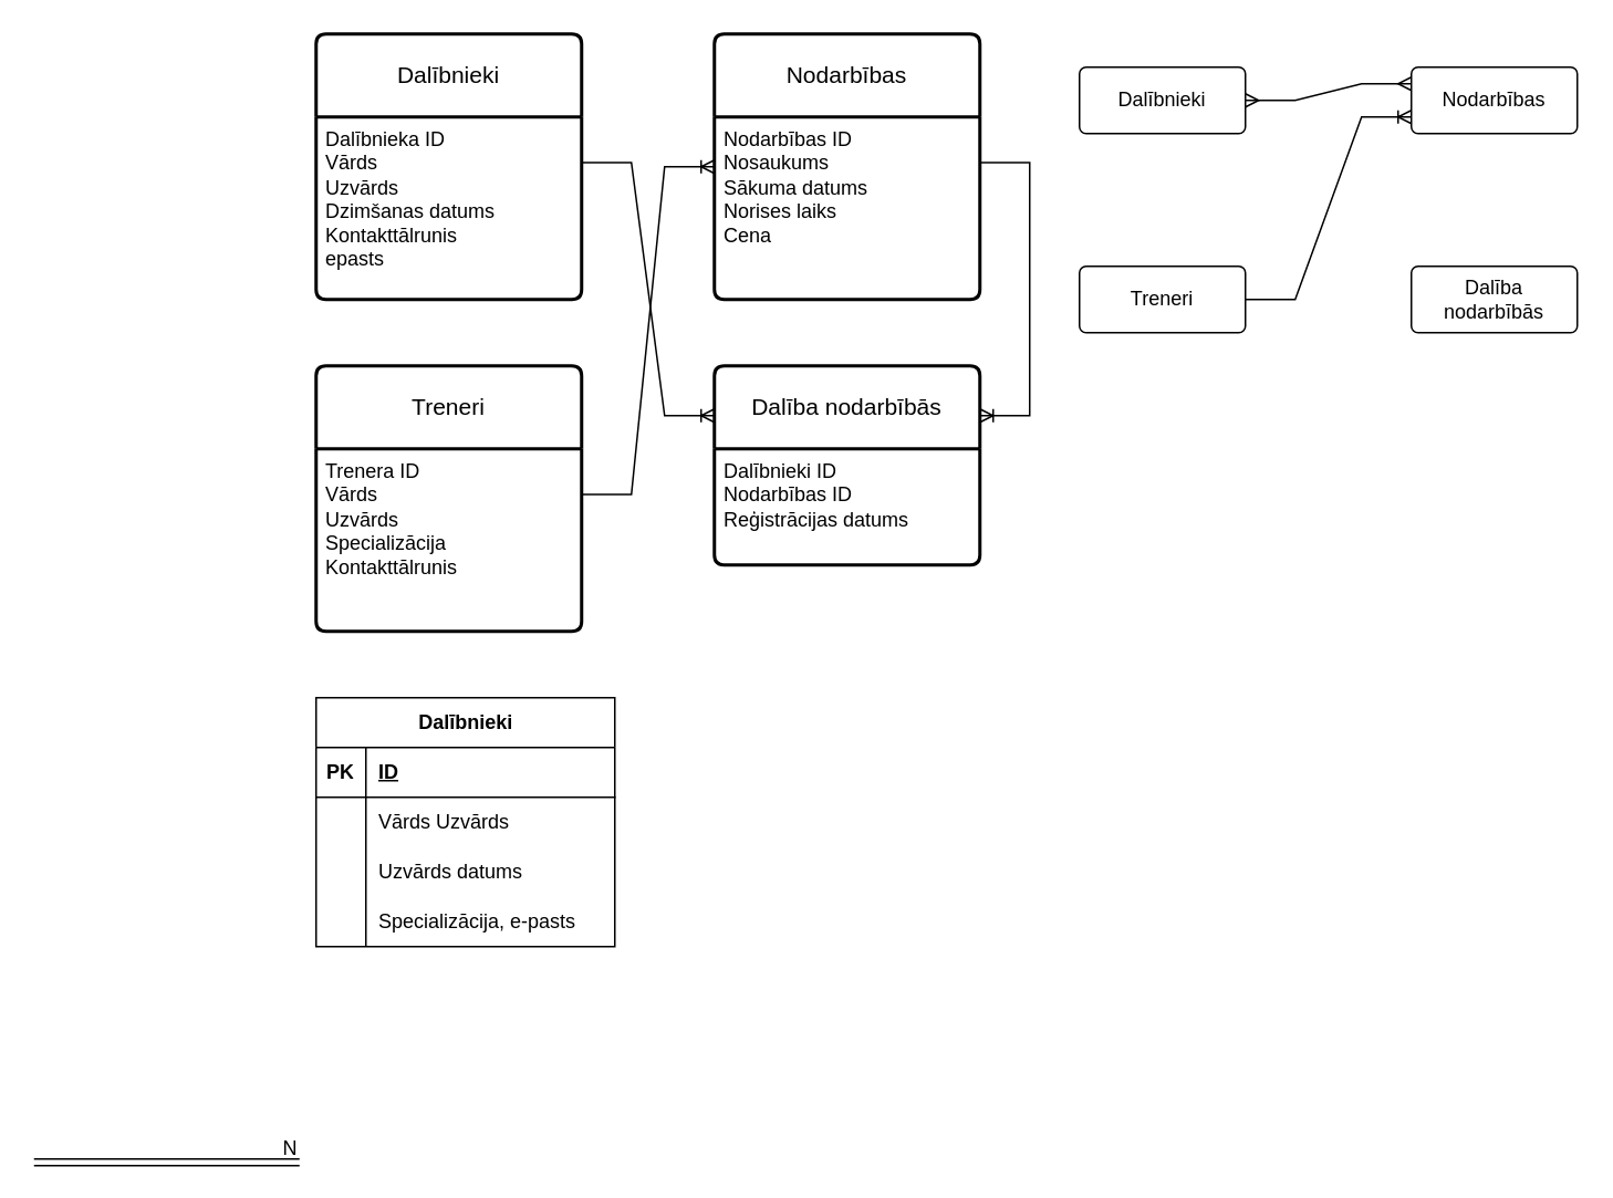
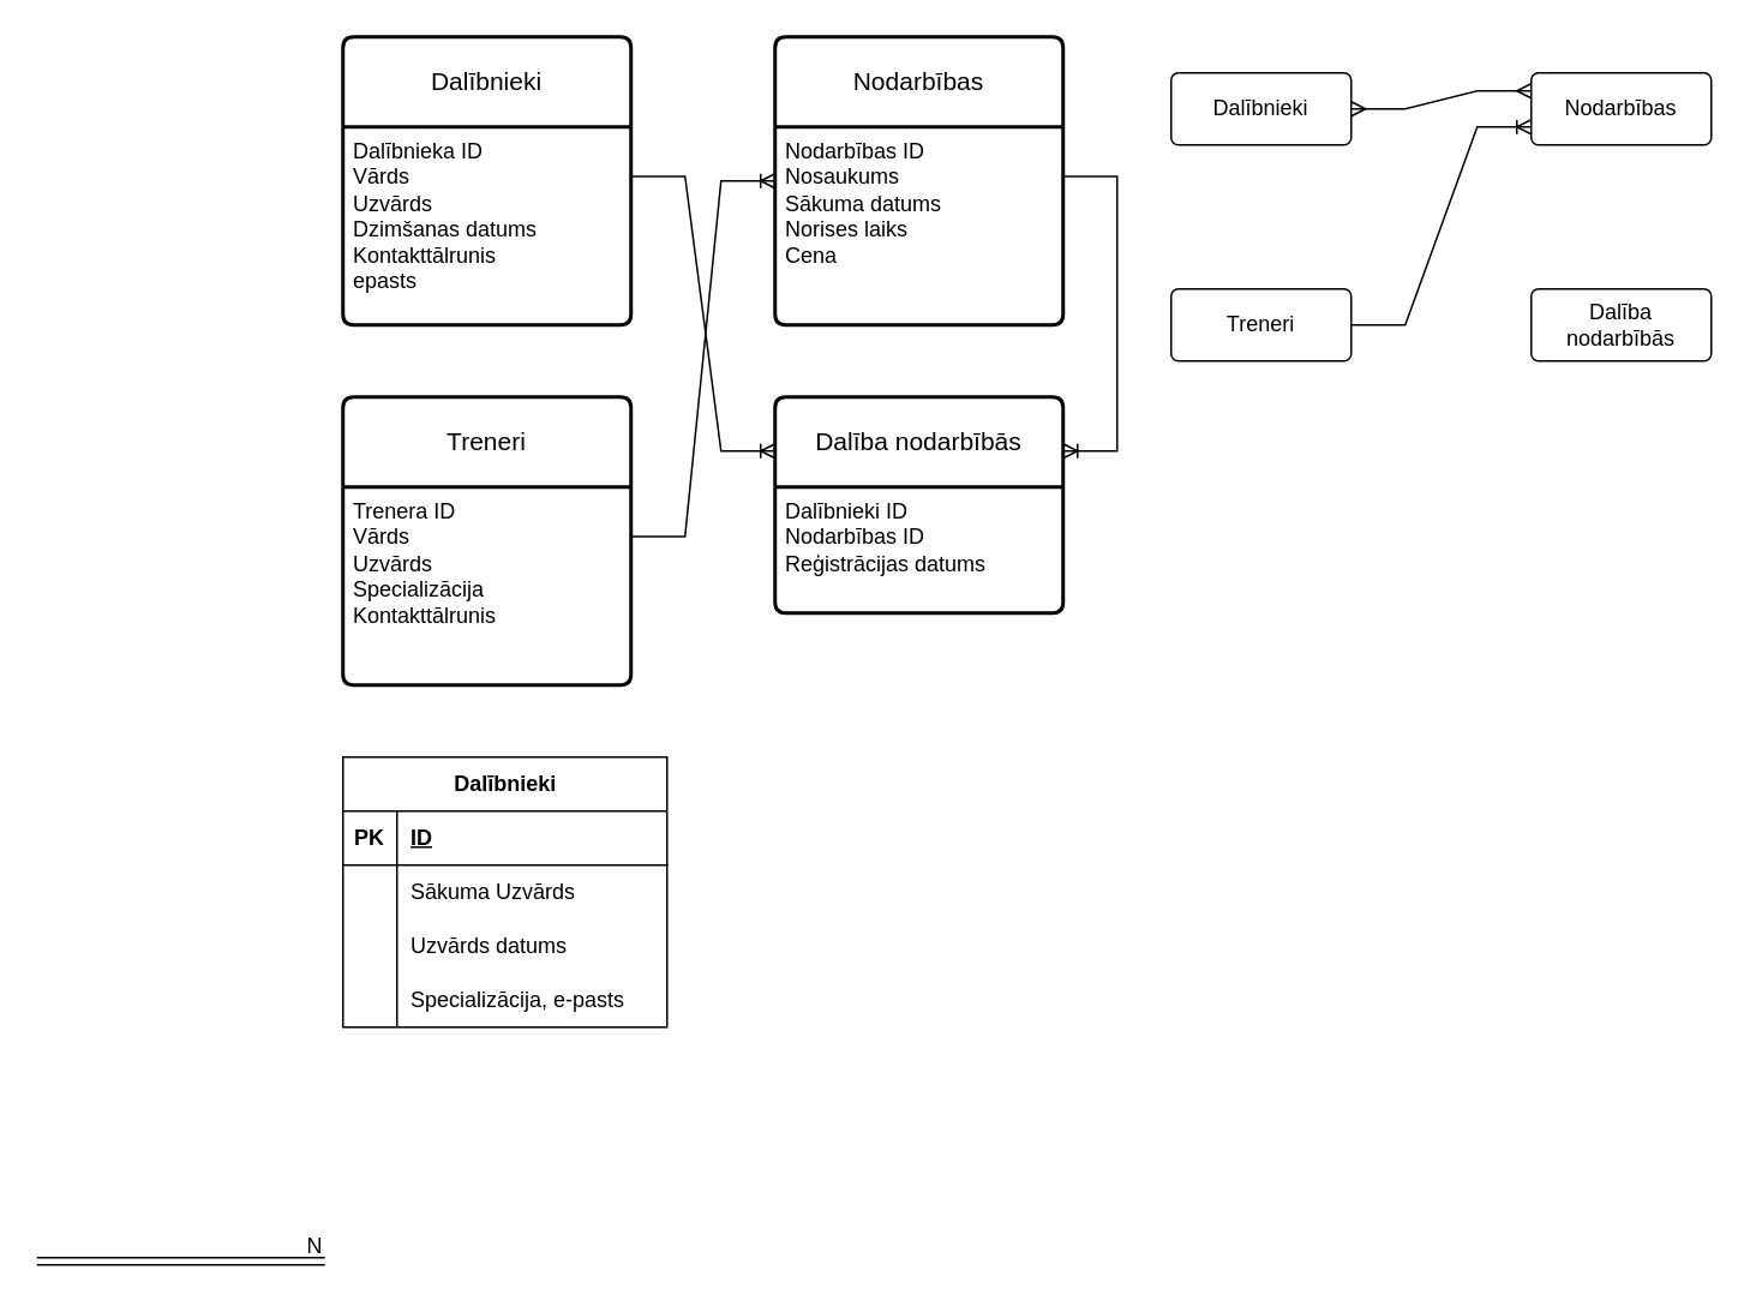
  <mxCell id="0" />
  <mxCell id="1" parent="0" />
  <mxCell id="2" value="Dalībnieki" style="swimlane;childLayout=stackLayout;horizontal=1;startSize=50;horizontalStack=0;rounded=1;fontSize=14;fontStyle=0;strokeWidth=2;resizeParent=0;resizeLast=1;shadow=0;dashed=0;align=center;arcSize=4;whiteSpace=wrap;html=1;" vertex="1" parent="1"><mxGeometry x="190" y="20" width="160" height="160" as="geometry" /></mxCell>
  <mxCell id="3" value="&lt;div&gt;Dalībnieka ID&lt;/div&gt;&lt;div&gt;Vārds&lt;/div&gt;&lt;div&gt;Uzvārds&lt;/div&gt;&lt;div&gt;Dzimšanas datums&lt;/div&gt;&lt;div&gt;Kontakttālrunis&lt;/div&gt;&lt;div&gt;epasts&lt;br&gt;&lt;/div&gt;&lt;div&gt;&lt;br&gt;&lt;/div&gt;" style="align=left;strokeColor=none;fillColor=none;spacingLeft=4;fontSize=12;verticalAlign=top;resizable=0;rotatable=0;part=1;html=1;" vertex="1" parent="2"><mxGeometry y="50" width="160" height="110" as="geometry" /></mxCell>
  <mxCell id="4" value="Treneri" style="swimlane;childLayout=stackLayout;horizontal=1;startSize=50;horizontalStack=0;rounded=1;fontSize=14;fontStyle=0;strokeWidth=2;resizeParent=0;resizeLast=1;shadow=0;dashed=0;align=center;arcSize=4;whiteSpace=wrap;html=1;" vertex="1" parent="1"><mxGeometry x="190" y="220" width="160" height="160" as="geometry" /></mxCell>
  <mxCell id="5" value="&lt;div&gt;Trenera ID&lt;/div&gt;&lt;div&gt;Vārds&lt;/div&gt;&lt;div&gt;Uzvārds&lt;/div&gt;&lt;div&gt;Specializācija&lt;br&gt;&lt;/div&gt;&lt;div&gt;Kontakttālrunis&lt;/div&gt;&lt;div&gt;&lt;br&gt;&lt;/div&gt;" style="align=left;strokeColor=none;fillColor=none;spacingLeft=4;fontSize=12;verticalAlign=top;resizable=0;rotatable=0;part=1;html=1;" vertex="1" parent="4"><mxGeometry y="50" width="160" height="110" as="geometry" /></mxCell>
  <mxCell id="6" value="Nodarbības" style="swimlane;childLayout=stackLayout;horizontal=1;startSize=50;horizontalStack=0;rounded=1;fontSize=14;fontStyle=0;strokeWidth=2;resizeParent=0;resizeLast=1;shadow=0;dashed=0;align=center;arcSize=4;whiteSpace=wrap;html=1;" vertex="1" parent="1"><mxGeometry x="430" y="20" width="160" height="160" as="geometry" /></mxCell>
  <mxCell id="7" value="&lt;div&gt;Nodarbības ID&lt;/div&gt;&lt;div&gt;Nosaukums&lt;/div&gt;&lt;div&gt;Sākuma datums&lt;/div&gt;&lt;div&gt;Norises laiks&lt;/div&gt;&lt;div&gt;Cena&lt;br&gt;&lt;/div&gt;" style="align=left;strokeColor=none;fillColor=none;spacingLeft=4;fontSize=12;verticalAlign=top;resizable=0;rotatable=0;part=1;html=1;" vertex="1" parent="6"><mxGeometry y="50" width="160" height="110" as="geometry" /></mxCell>
  <mxCell id="8" value="Dalība nodarbībās" style="swimlane;childLayout=stackLayout;horizontal=1;startSize=50;horizontalStack=0;rounded=1;fontSize=14;fontStyle=0;strokeWidth=2;resizeParent=0;resizeLast=1;shadow=0;dashed=0;align=center;arcSize=4;whiteSpace=wrap;html=1;" vertex="1" parent="1"><mxGeometry x="430" y="220" width="160" height="120" as="geometry" /></mxCell>
  <mxCell id="9" value="&lt;div&gt;Dalībnieki ID&lt;/div&gt;&lt;div&gt;Nodarbības ID&lt;/div&gt;&lt;div&gt;Reģistrācijas datums&lt;br&gt;&lt;/div&gt;" style="align=left;strokeColor=none;fillColor=none;spacingLeft=4;fontSize=12;verticalAlign=top;resizable=0;rotatable=0;part=1;html=1;" vertex="1" parent="8"><mxGeometry y="50" width="160" height="70" as="geometry" /></mxCell>
  <mxCell id="10" value="Dalībnieki" style="rounded=1;arcSize=10;whiteSpace=wrap;html=1;align=center;" vertex="1" parent="1"><mxGeometry x="650" y="40" width="100" height="40" as="geometry" /></mxCell>
  <mxCell id="11" value="Dalība nodarbībās" style="rounded=1;arcSize=10;whiteSpace=wrap;html=1;align=center;" vertex="1" parent="1"><mxGeometry x="850" y="160" width="100" height="40" as="geometry" /></mxCell>
  <mxCell id="12" value="Nodarbības" style="rounded=1;arcSize=10;whiteSpace=wrap;html=1;align=center;" vertex="1" parent="1"><mxGeometry x="850" y="40" width="100" height="40" as="geometry" /></mxCell>
  <mxCell id="13" value="Treneri" style="rounded=1;arcSize=10;whiteSpace=wrap;html=1;align=center;" vertex="1" parent="1"><mxGeometry x="650" y="160" width="100" height="40" as="geometry" /></mxCell>
  <mxCell id="14" value="" style="shape=link;html=1;rounded=0;" edge="1" parent="1"><mxGeometry relative="1" as="geometry"><mxPoint x="20" y="700" as="sourcePoint" /><mxPoint x="180" y="700" as="targetPoint" /></mxGeometry></mxCell>
  <mxCell id="15" value="N" style="resizable=0;html=1;whiteSpace=wrap;align=right;verticalAlign=bottom;" connectable="0" vertex="1" parent="14"><mxGeometry x="1" relative="1" as="geometry" /></mxCell>
  <mxCell id="16" value="" style="edgeStyle=entityRelationEdgeStyle;fontSize=12;html=1;endArrow=ERmany;startArrow=ERmany;rounded=0;entryX=0;entryY=0.25;entryDx=0;entryDy=0;exitX=1;exitY=0.5;exitDx=0;exitDy=0;" edge="1" parent="1" source="10" target="12"><mxGeometry width="100" height="100" relative="1" as="geometry"><mxPoint x="750" y="180" as="sourcePoint" /><mxPoint x="850" y="80" as="targetPoint" /><Array as="points"><mxPoint x="830" y="40" /><mxPoint x="800" y="100" /><mxPoint x="840" y="50" /><mxPoint x="830" y="50" /></Array></mxGeometry></mxCell>
  <mxCell id="17" value="" style="edgeStyle=entityRelationEdgeStyle;fontSize=12;html=1;endArrow=ERoneToMany;rounded=0;exitX=1;exitY=0.5;exitDx=0;exitDy=0;entryX=0;entryY=0.75;entryDx=0;entryDy=0;" edge="1" parent="1" source="13" target="12"><mxGeometry width="100" height="100" relative="1" as="geometry"><mxPoint x="970" y="20" as="sourcePoint" /><mxPoint x="1070" y="-80" as="targetPoint" /><Array as="points"><mxPoint x="890" y="100" /><mxPoint x="860" y="150" /></Array></mxGeometry></mxCell>
  <mxCell id="18" value="Dalībnieki" style="shape=table;startSize=30;container=1;collapsible=1;childLayout=tableLayout;fixedRows=1;rowLines=0;fontStyle=1;align=center;resizeLast=1;html=1;" vertex="1" parent="1"><mxGeometry x="190" y="420" width="180" height="150" as="geometry" /></mxCell>
  <mxCell id="19" value="" style="shape=tableRow;horizontal=0;startSize=0;swimlaneHead=0;swimlaneBody=0;fillColor=none;collapsible=0;dropTarget=0;points=[[0,0.5],[1,0.5]];portConstraint=eastwest;top=0;left=0;right=0;bottom=1;" vertex="1" parent="18"><mxGeometry y="30" width="180" height="30" as="geometry" /></mxCell>
  <mxCell id="20" value="PK" style="shape=partialRectangle;connectable=0;fillColor=none;top=0;left=0;bottom=0;right=0;fontStyle=1;overflow=hidden;whiteSpace=wrap;html=1;" vertex="1" parent="19"><mxGeometry width="30" height="30" as="geometry"><mxRectangle width="30" height="30" as="alternateBounds" /></mxGeometry></mxCell>
  <mxCell id="21" value="ID" style="shape=partialRectangle;connectable=0;fillColor=none;top=0;left=0;bottom=0;right=0;align=left;spacingLeft=6;fontStyle=5;overflow=hidden;whiteSpace=wrap;html=1;" vertex="1" parent="19"><mxGeometry x="30" width="150" height="30" as="geometry"><mxRectangle width="150" height="30" as="alternateBounds" /></mxGeometry></mxCell>
  <mxCell id="22" value="" style="shape=tableRow;horizontal=0;startSize=0;swimlaneHead=0;swimlaneBody=0;fillColor=none;collapsible=0;dropTarget=0;points=[[0,0.5],[1,0.5]];portConstraint=eastwest;top=0;left=0;right=0;bottom=0;" vertex="1" parent="18"><mxGeometry y="60" width="180" height="30" as="geometry" /></mxCell>
  <mxCell id="23" value="" style="shape=partialRectangle;connectable=0;fillColor=none;top=0;left=0;bottom=0;right=0;editable=1;overflow=hidden;whiteSpace=wrap;html=1;" vertex="1" parent="22"><mxGeometry width="30" height="30" as="geometry"><mxRectangle width="30" height="30" as="alternateBounds" /></mxGeometry></mxCell>
- <mxCell id="24" value="&lt;div&gt;Vārds Uzvārds&lt;br&gt;&lt;/div&gt;" style="shape=partialRectangle;connectable=0;fillColor=none;top=0;left=0;bottom=0;right=0;align=left;spacingLeft=6;overflow=hidden;whiteSpace=wrap;html=1;" vertex="1" parent="22"><mxGeometry x="30" width="150" height="30" as="geometry"><mxRectangle width="150" height="30" as="alternateBounds" /></mxGeometry></mxCell>
+ <mxCell id="24" value="&lt;div&gt;Sākuma Uzvārds&lt;br&gt;&lt;/div&gt;" style="shape=partialRectangle;connectable=0;fillColor=none;top=0;left=0;bottom=0;right=0;align=left;spacingLeft=6;overflow=hidden;whiteSpace=wrap;html=1;" vertex="1" parent="22"><mxGeometry x="30" width="150" height="30" as="geometry"><mxRectangle width="150" height="30" as="alternateBounds" /></mxGeometry></mxCell>
  <mxCell id="25" value="" style="shape=tableRow;horizontal=0;startSize=0;swimlaneHead=0;swimlaneBody=0;fillColor=none;collapsible=0;dropTarget=0;points=[[0,0.5],[1,0.5]];portConstraint=eastwest;top=0;left=0;right=0;bottom=0;" vertex="1" parent="18"><mxGeometry y="90" width="180" height="30" as="geometry" /></mxCell>
  <mxCell id="26" value="" style="shape=partialRectangle;connectable=0;fillColor=none;top=0;left=0;bottom=0;right=0;editable=1;overflow=hidden;whiteSpace=wrap;html=1;" vertex="1" parent="25"><mxGeometry width="30" height="30" as="geometry"><mxRectangle width="30" height="30" as="alternateBounds" /></mxGeometry></mxCell>
  <mxCell id="27" value="Uzvārds datums" style="shape=partialRectangle;connectable=0;fillColor=none;top=0;left=0;bottom=0;right=0;align=left;spacingLeft=6;overflow=hidden;whiteSpace=wrap;html=1;" vertex="1" parent="25"><mxGeometry x="30" width="150" height="30" as="geometry"><mxRectangle width="150" height="30" as="alternateBounds" /></mxGeometry></mxCell>
  <mxCell id="28" value="" style="shape=tableRow;horizontal=0;startSize=0;swimlaneHead=0;swimlaneBody=0;fillColor=none;collapsible=0;dropTarget=0;points=[[0,0.5],[1,0.5]];portConstraint=eastwest;top=0;left=0;right=0;bottom=0;" vertex="1" parent="18"><mxGeometry y="120" width="180" height="30" as="geometry" /></mxCell>
  <mxCell id="29" value="" style="shape=partialRectangle;connectable=0;fillColor=none;top=0;left=0;bottom=0;right=0;editable=1;overflow=hidden;whiteSpace=wrap;html=1;" vertex="1" parent="28"><mxGeometry width="30" height="30" as="geometry"><mxRectangle width="30" height="30" as="alternateBounds" /></mxGeometry></mxCell>
  <mxCell id="30" value="Specializācija, e-pasts" style="shape=partialRectangle;connectable=0;fillColor=none;top=0;left=0;bottom=0;right=0;align=left;spacingLeft=6;overflow=hidden;whiteSpace=wrap;html=1;" vertex="1" parent="28"><mxGeometry x="30" width="150" height="30" as="geometry"><mxRectangle width="150" height="30" as="alternateBounds" /></mxGeometry></mxCell>
  <mxCell id="31" value="" style="edgeStyle=entityRelationEdgeStyle;fontSize=12;html=1;endArrow=ERoneToMany;rounded=0;exitX=1;exitY=0.25;exitDx=0;exitDy=0;entryX=0;entryY=0.25;entryDx=0;entryDy=0;" edge="1" parent="1" source="3" target="8"><mxGeometry width="100" height="100" relative="1" as="geometry"><mxPoint x="530" y="420" as="sourcePoint" /><mxPoint x="630" y="320" as="targetPoint" /></mxGeometry></mxCell>
  <mxCell id="32" value="" style="edgeStyle=entityRelationEdgeStyle;fontSize=12;html=1;endArrow=ERoneToMany;rounded=0;exitX=1;exitY=0.25;exitDx=0;exitDy=0;entryX=1;entryY=0.25;entryDx=0;entryDy=0;" edge="1" parent="1" source="7" target="8"><mxGeometry width="100" height="100" relative="1" as="geometry"><mxPoint x="530" y="420" as="sourcePoint" /><mxPoint x="630" y="320" as="targetPoint" /></mxGeometry></mxCell>
  <mxCell id="33" value="" style="edgeStyle=entityRelationEdgeStyle;fontSize=12;html=1;endArrow=ERoneToMany;rounded=0;exitX=1;exitY=0.25;exitDx=0;exitDy=0;entryX=0;entryY=0.5;entryDx=0;entryDy=0;" edge="1" parent="1" source="5" target="6"><mxGeometry width="100" height="100" relative="1" as="geometry"><mxPoint x="530" y="420" as="sourcePoint" /><mxPoint x="630" y="320" as="targetPoint" /></mxGeometry></mxCell>
